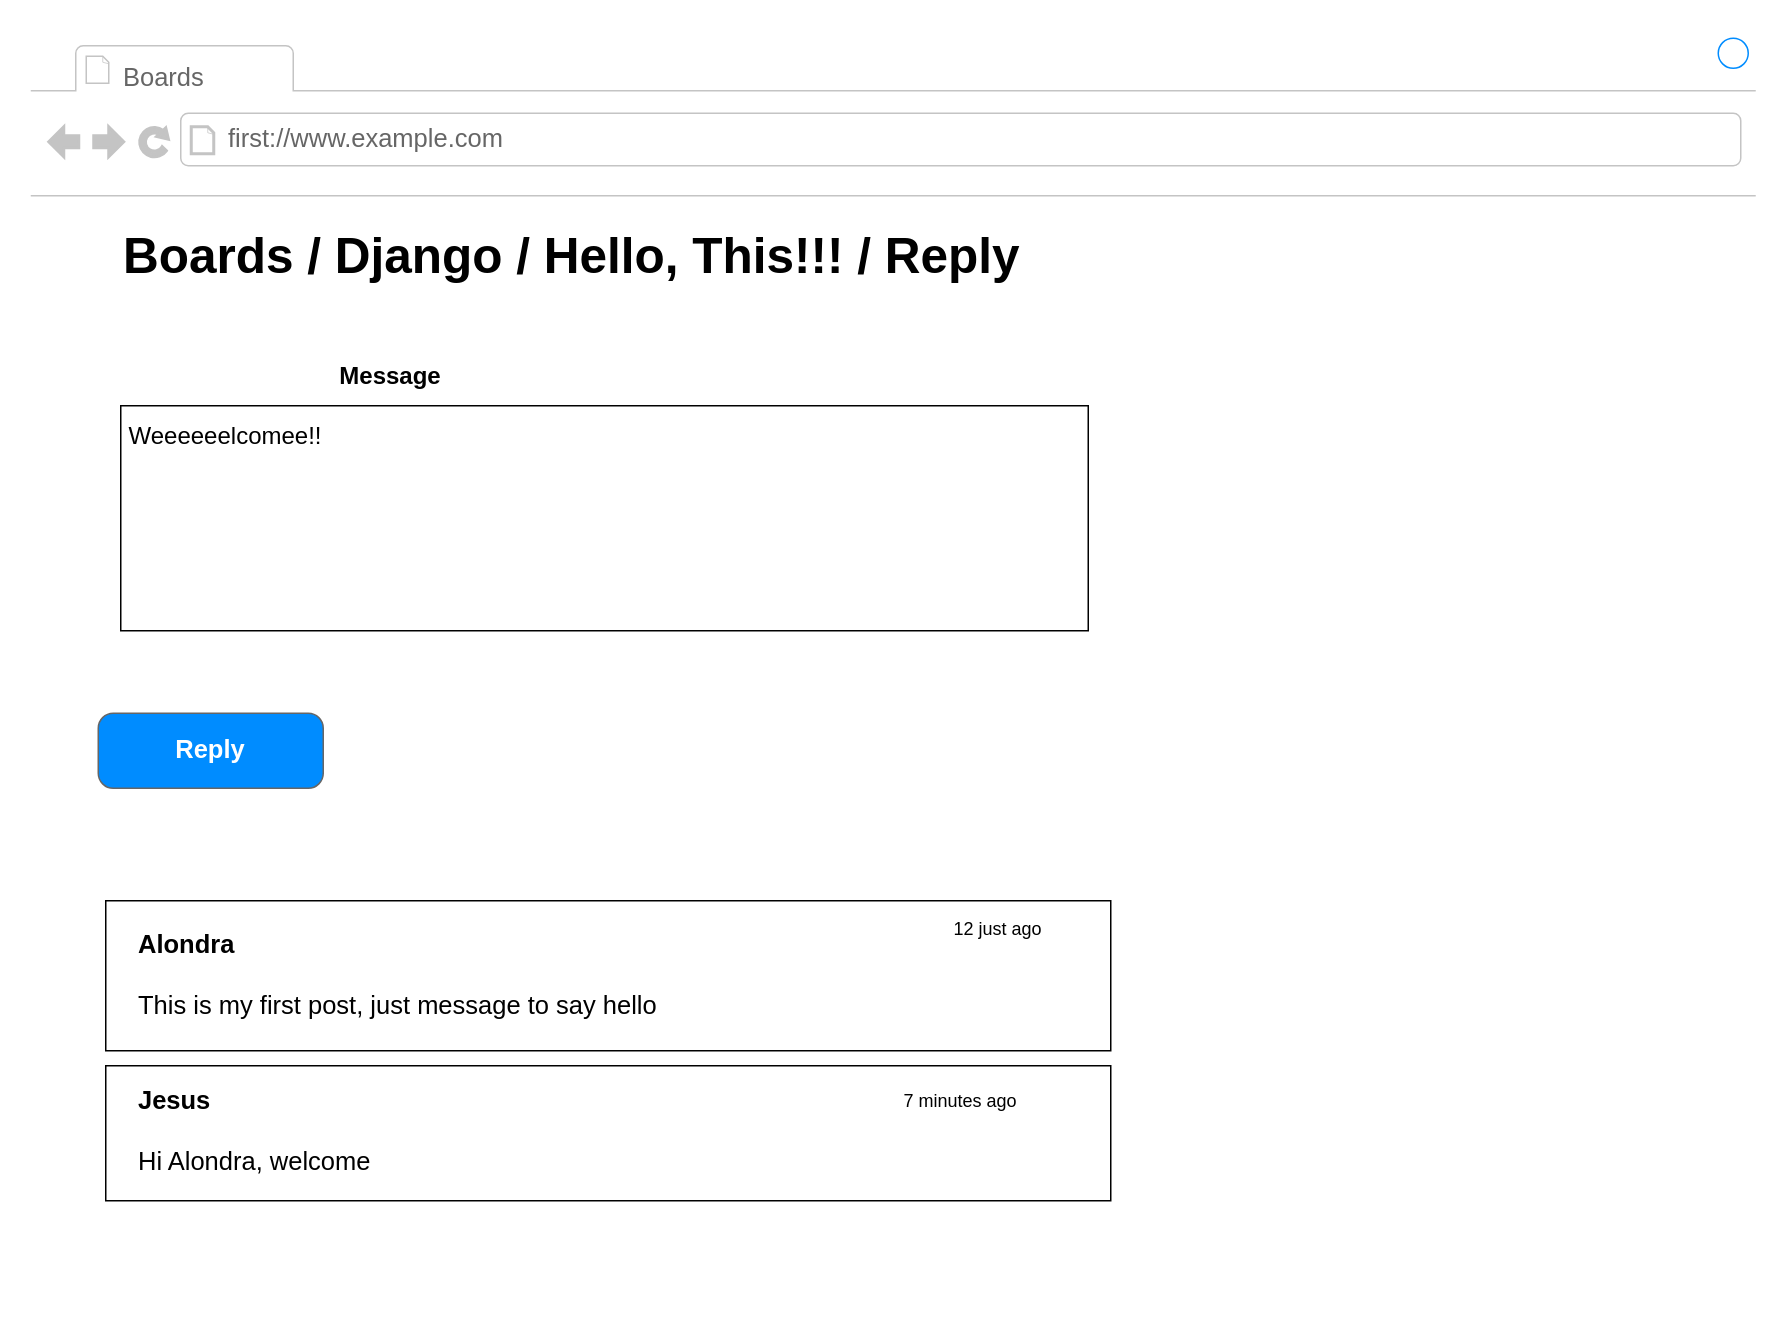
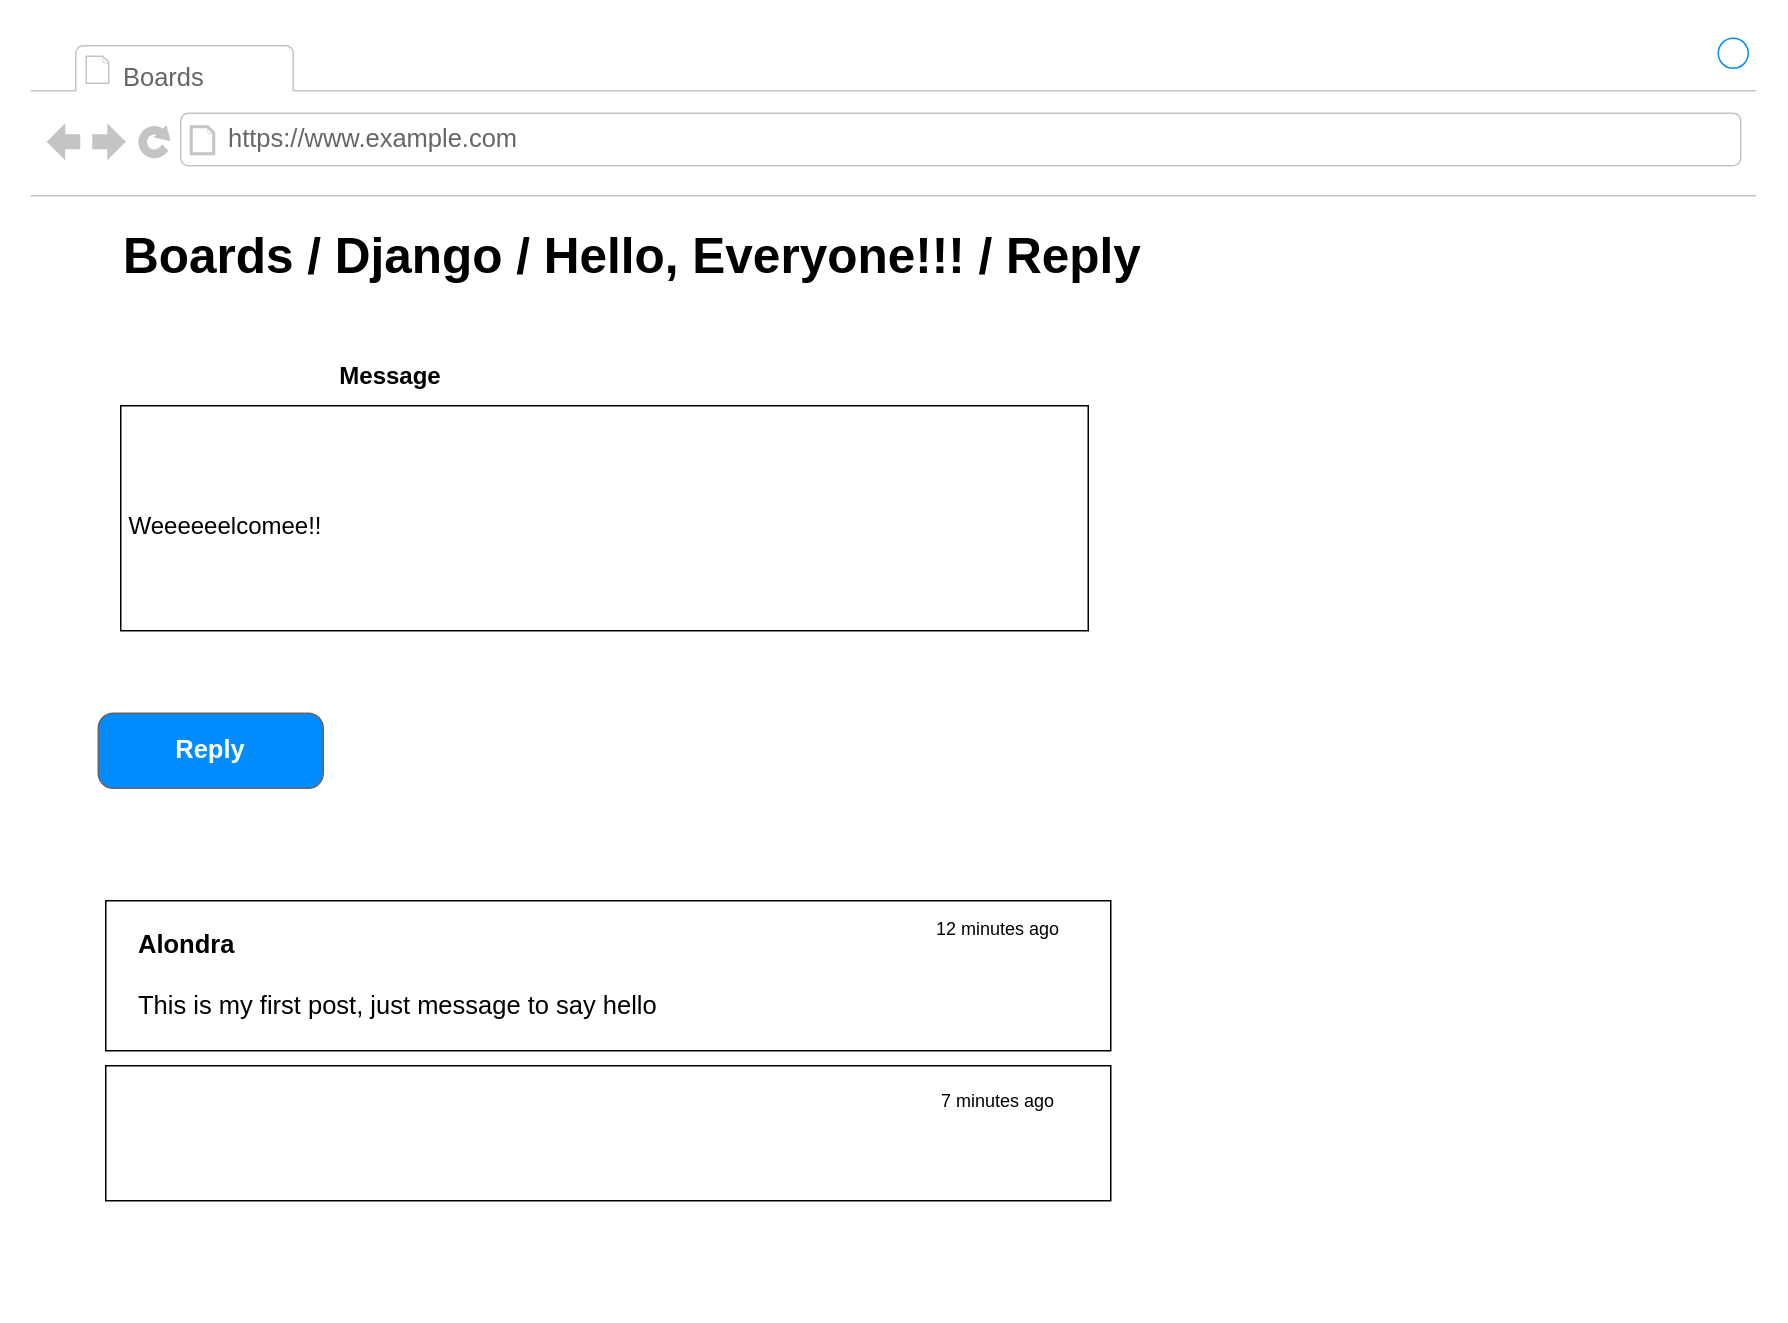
  <mxCell id="0" />
  <mxCell id="1" parent="0" />
- <mxCell id="2" value="sas" style="strokeWidth=1;shadow=0;dashed=0;align=center;html=1;shape=mxgraph.mockup.containers.browserWindow;rSize=0;strokeColor2=#008cff;strokeColor3=#c4c4c4;mainText=,;recursiveResize=0;strokeColor=#FFFFFF;fontColor=#FFFFFF;" parent="1" vertex="1"><mxGeometry width="1150" height="840" as="geometry" x="20" y="20" /></mxCell>
+ <mxCell id="2" value="https" style="strokeWidth=1;shadow=0;dashed=0;align=center;html=1;shape=mxgraph.mockup.containers.browserWindow;rSize=0;strokeColor2=#008cff;strokeColor3=#c4c4c4;mainText=,;recursiveResize=0;strokeColor=#FFFFFF;fontColor=#FFFFFF;" parent="1" vertex="1"><mxGeometry width="1150" height="840" as="geometry" x="20" y="20" /></mxCell>
  <mxCell id="3" value="Boards" style="strokeWidth=1;shadow=0;dashed=0;align=center;html=1;shape=mxgraph.mockup.containers.anchor;fontSize=17;fontColor=#666666;align=left;" parent="2" vertex="1"><mxGeometry x="60" y="12" width="110" height="40" as="geometry" /></mxCell>
- <mxCell id="4" value="first://www.example.com" style="strokeWidth=1;shadow=0;dashed=0;align=center;html=1;shape=mxgraph.mockup.containers.anchor;rSize=0;fontSize=17;fontColor=#666666;align=left;" parent="2" vertex="1"><mxGeometry x="130" y="60" width="250" height="26" as="geometry" /></mxCell>
- <mxCell id="5" value="&lt;font style=&quot;font-size: 33px&quot;&gt;&lt;b&gt;Boards / Django / Hello, This!!! / Reply&lt;/b&gt;&lt;/font&gt;" style="text;html=1;strokeColor=none;fillColor=none;align=left;verticalAlign=middle;whiteSpace=wrap;rounded=0;" parent="2" vertex="1"><mxGeometry x="60" y="140" width="760" height="20" as="geometry" /></mxCell>
+ <mxCell id="4" value="https://www.example.com" style="strokeWidth=1;shadow=0;dashed=0;align=center;html=1;shape=mxgraph.mockup.containers.anchor;rSize=0;fontSize=17;fontColor=#666666;align=left;" parent="2" vertex="1"><mxGeometry x="130" y="60" width="250" height="26" as="geometry" /></mxCell>
+ <mxCell id="5" value="&lt;font style=&quot;font-size: 33px&quot;&gt;&lt;b&gt;Boards / Django / Hello, Everyone!!! / Reply&lt;/b&gt;&lt;/font&gt;" style="text;html=1;strokeColor=none;fillColor=none;align=left;verticalAlign=middle;whiteSpace=wrap;rounded=0;" parent="2" vertex="1"><mxGeometry x="60" y="140" width="760" height="20" as="geometry" /></mxCell>
  <mxCell id="6" value="Reply" style="strokeWidth=1;shadow=0;dashed=0;align=center;html=1;shape=mxgraph.mockup.buttons.button;strokeColor=#666666;fontColor=#ffffff;mainText=;buttonStyle=round;fontSize=17;fontStyle=1;fillColor=#008cff;whiteSpace=wrap;" parent="2" vertex="1"><mxGeometry x="45" y="455" width="150" height="50" as="geometry" /></mxCell>
  <mxCell id="7" value="" style="rounded=0;whiteSpace=wrap;html=1;" parent="2" vertex="1"><mxGeometry x="50" y="580" width="670" height="100" as="geometry" /></mxCell>
  <mxCell id="8" value="" style="rounded=0;whiteSpace=wrap;html=1;" parent="2" vertex="1"><mxGeometry x="50" y="690" width="670" height="90" as="geometry" /></mxCell>
  <mxCell id="9" value="&lt;div&gt;&lt;span style=&quot;font-size: 17px&quot;&gt;&lt;b&gt;Alondra&lt;/b&gt;&lt;/span&gt;&lt;/div&gt;&lt;div&gt;&lt;span style=&quot;font-size: 17px&quot;&gt;&lt;br&gt;&lt;/span&gt;&lt;/div&gt;&lt;div&gt;&lt;span style=&quot;font-size: 17px&quot;&gt;This is my first post, just message to say hello&lt;/span&gt;&lt;/div&gt;" style="text;html=1;strokeColor=none;fillColor=none;align=left;verticalAlign=middle;whiteSpace=wrap;rounded=0;" parent="2" vertex="1"><mxGeometry x="70" y="620" width="380" height="20" as="geometry" /></mxCell>
- <mxCell id="10" value="&lt;div&gt;&lt;span style=&quot;font-size: 17px&quot;&gt;&lt;b&gt;Jesus&lt;/b&gt;&lt;/span&gt;&lt;/div&gt;&lt;div&gt;&lt;span style=&quot;font-size: 17px&quot;&gt;&lt;br&gt;&lt;/span&gt;&lt;/div&gt;&lt;div&gt;&lt;span style=&quot;font-size: 17px&quot;&gt;Hi Alondra, welcome&lt;/span&gt;&lt;/div&gt;" style="text;html=1;strokeColor=none;fillColor=none;align=left;verticalAlign=middle;whiteSpace=wrap;rounded=0;" parent="2" vertex="1"><mxGeometry x="70" y="724" width="210" height="20" as="geometry" /></mxCell>
- <mxCell id="11" value="12 just ago" style="text;html=1;strokeColor=none;fillColor=none;align=center;verticalAlign=middle;whiteSpace=wrap;rounded=0;" parent="2" vertex="1"><mxGeometry x="570" y="588.5" width="150" height="20" as="geometry" /></mxCell>
- <mxCell id="12" value="7 minutes ago" style="text;html=1;strokeColor=none;fillColor=none;align=center;verticalAlign=middle;whiteSpace=wrap;rounded=0;" parent="2" vertex="1"><mxGeometry x="545" y="704" width="150" height="20" as="geometry" /></mxCell>
+ <mxCell id="11" value="12 minutes ago" style="text;html=1;strokeColor=none;fillColor=none;align=center;verticalAlign=middle;whiteSpace=wrap;rounded=0;" parent="2" vertex="1"><mxGeometry x="570" y="588.5" width="150" height="20" as="geometry" /></mxCell>
+ <mxCell id="12" value="7 minutes ago" style="text;html=1;strokeColor=none;fillColor=none;align=center;verticalAlign=middle;whiteSpace=wrap;rounded=0;" parent="2" vertex="1"><mxGeometry x="570" y="704" width="150" height="20" as="geometry" /></mxCell>
  <mxCell id="13" value="" style="rounded=0;whiteSpace=wrap;html=1;" parent="2" vertex="1"><mxGeometry x="60" y="250" width="645" height="150" as="geometry" /></mxCell>
  <mxCell id="14" value="&lt;font style=&quot;font-size: 16px&quot;&gt;&lt;b&gt;Message&lt;/b&gt;&lt;/font&gt;" style="text;html=1;strokeColor=none;fillColor=none;align=center;verticalAlign=middle;whiteSpace=wrap;rounded=0;" parent="2" vertex="1"><mxGeometry x="220" y="220" width="40" height="20" as="geometry" /></mxCell>
- <mxCell id="15" value="&lt;font style=&quot;font-size: 16px&quot;&gt;Weeeeeelcomee!!&lt;/font&gt;" style="text;html=1;strokeColor=none;fillColor=none;align=center;verticalAlign=middle;whiteSpace=wrap;rounded=0;" vertex="1" parent="2"><mxGeometry x="110" y="260" width="40" height="20" as="geometry" /></mxCell>
+ <mxCell id="15" value="&lt;font style=&quot;font-size: 16px&quot;&gt;Weeeeeelcomee!!&lt;/font&gt;" style="text;html=1;strokeColor=none;fillColor=none;align=center;verticalAlign=middle;whiteSpace=wrap;rounded=0;" vertex="1" parent="2"><mxGeometry x="110" y="320" width="40" height="20" as="geometry" /></mxCell>
